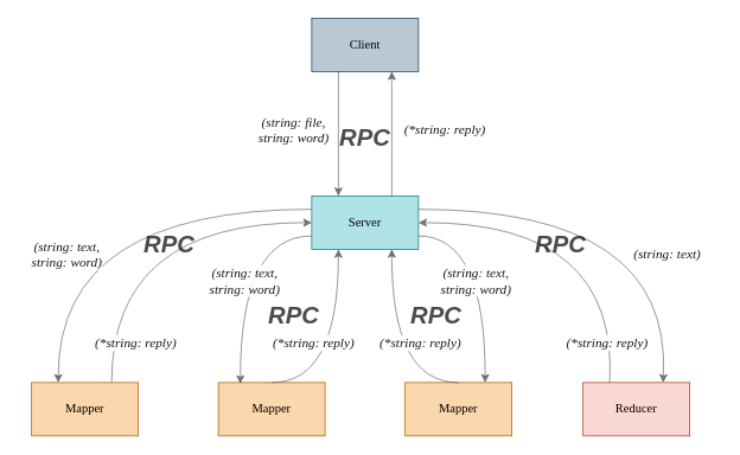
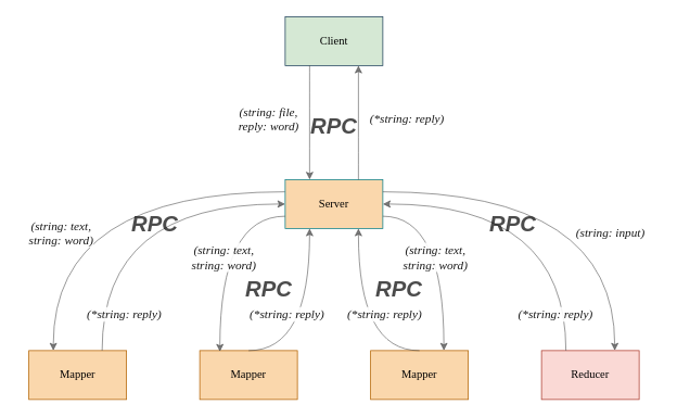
  <mxCell id="0" />
  <mxCell id="1" parent="0" />
  <mxCell id="2" value="" style="endArrow=classic;html=1;exitX=0;exitY=0.25;exitDx=0;exitDy=0;entryX=0.25;entryY=0;entryDx=0;entryDy=0;curved=1;labelBorderColor=none;verticalAlign=middle;strokeColor=#404040;strokeWidth=1;shadow=0;sketch=0;endSize=7;startSize=6;opacity=70;" parent="1" source="4" target="8" edge="1"><mxGeometry width="50" height="50" relative="1" as="geometry"><mxPoint x="80" y="290" as="sourcePoint" /><mxPoint x="80" y="430" as="targetPoint" /><Array as="points"><mxPoint x="65" y="235" /></Array></mxGeometry></mxCell>
- <mxCell id="3" value="Client" style="rounded=0;fillColor=#bac8d3;strokeColor=#23445d;fontFamily=Georgia;labelBackgroundColor=none;labelBorderColor=none;fontStyle=0;fontSize=14;whiteSpace=wrap;html=1;spacing=2;horizontal=1;verticalAlign=middle;" parent="1" vertex="1"><mxGeometry x="350" y="20" width="120" height="60" as="geometry" /></mxCell>
- <mxCell id="4" value="Server" style="rounded=0;fillColor=#b0e3e6;strokeColor=#0e8088;fontFamily=Georgia;labelBackgroundColor=none;labelBorderColor=none;fontStyle=0;fontSize=14;whiteSpace=wrap;html=1;spacing=2;horizontal=1;verticalAlign=middle;" parent="1" vertex="1"><mxGeometry x="350" y="220" width="120" height="60" as="geometry" /></mxCell>
+ <mxCell id="3" value="Client" style="rounded=0;fillColor=#d5e8d4;strokeColor=#23445d;fontFamily=Georgia;labelBackgroundColor=none;labelBorderColor=none;fontStyle=0;fontSize=14;whiteSpace=wrap;html=1;spacing=2;horizontal=1;verticalAlign=middle;" parent="1" vertex="1"><mxGeometry x="350" y="20" width="120" height="60" as="geometry" /></mxCell>
+ <mxCell id="4" value="Server" style="rounded=0;fillColor=#fad7ac;strokeColor=#0e8088;fontFamily=Georgia;labelBackgroundColor=none;labelBorderColor=none;fontStyle=0;fontSize=14;whiteSpace=wrap;html=1;spacing=2;horizontal=1;verticalAlign=middle;" parent="1" vertex="1"><mxGeometry x="350" y="220" width="120" height="60" as="geometry" /></mxCell>
  <mxCell id="5" value="Mapper" style="rounded=0;fillColor=#fad7ac;strokeColor=#b46504;fontFamily=Georgia;labelBackgroundColor=none;labelBorderColor=none;fontStyle=0;fontSize=14;whiteSpace=wrap;html=1;spacing=2;horizontal=1;verticalAlign=middle;" parent="1" vertex="1"><mxGeometry x="455" y="430" width="120" height="60" as="geometry" /></mxCell>
- <mxCell id="6" value="Reducer" style="rounded=0;fillColor=#fad9d5;strokeColor=#ae4132;fontFamily=Georgia;labelBackgroundColor=none;labelBorderColor=none;fontStyle=0;fontSize=14;whiteSpace=wrap;html=1;spacing=2;horizontal=1;verticalAlign=middle;" parent="1" vertex="1"><mxGeometry x="655" y="430" width="120" height="60" as="geometry" /></mxCell>
+ <mxCell id="6" value="Reducer" style="rounded=0;fillColor=#fad9d5;strokeColor=#ae4132;fontFamily=Georgia;labelBackgroundColor=none;labelBorderColor=none;fontStyle=0;fontSize=14;whiteSpace=wrap;html=1;spacing=2;horizontal=1;verticalAlign=middle;" parent="1" vertex="1"><mxGeometry x="665" y="430" width="120" height="60" as="geometry" /></mxCell>
  <mxCell id="7" value="Mapper" style="rounded=0;fillColor=#fad7ac;strokeColor=#b46504;fontFamily=Georgia;labelBackgroundColor=none;labelBorderColor=none;fontStyle=0;fontSize=14;whiteSpace=wrap;html=1;spacing=2;horizontal=1;verticalAlign=middle;" parent="1" vertex="1"><mxGeometry x="245" y="430" width="120" height="60" as="geometry" /></mxCell>
  <mxCell id="8" value="Mapper" style="rounded=0;fillColor=#fad7ac;strokeColor=#b46504;fontFamily=Georgia;labelBackgroundColor=none;labelBorderColor=none;fontStyle=0;fontSize=14;whiteSpace=wrap;html=1;spacing=2;horizontal=1;verticalAlign=middle;" parent="1" vertex="1"><mxGeometry x="35" y="430" width="120" height="60" as="geometry" /></mxCell>
  <mxCell id="9" value="" style="endArrow=classic;html=1;curved=1;strokeColor=#404040;strokeWidth=1;shadow=0;sketch=0;endSize=7;startSize=6;opacity=70;" parent="1" edge="1"><mxGeometry width="50" height="50" relative="1" as="geometry"><mxPoint x="380" y="80" as="sourcePoint" /><mxPoint x="380" y="220" as="targetPoint" /></mxGeometry></mxCell>
  <mxCell id="10" value="" style="endArrow=classic;html=1;curved=1;exitX=0.75;exitY=0;exitDx=0;exitDy=0;strokeColor=#404040;strokeWidth=1;shadow=0;sketch=0;endSize=7;startSize=6;opacity=70;" parent="1" source="4" edge="1"><mxGeometry width="50" height="50" relative="1" as="geometry"><mxPoint x="440" y="180" as="sourcePoint" /><mxPoint x="440" y="80" as="targetPoint" /></mxGeometry></mxCell>
  <mxCell id="11" value="" style="endArrow=classic;html=1;exitX=0;exitY=0.5;exitDx=0;exitDy=0;strokeColor=none;rounded=0;" parent="1" source="4" edge="1"><mxGeometry width="50" height="50" relative="1" as="geometry"><mxPoint x="70" y="290" as="sourcePoint" /><mxPoint x="70" y="430" as="targetPoint" /><Array as="points"><mxPoint x="60" y="250" /></Array></mxGeometry></mxCell>
  <mxCell id="12" value="" style="endArrow=classic;html=1;exitX=0.75;exitY=0;exitDx=0;exitDy=0;entryX=0;entryY=0.5;entryDx=0;entryDy=0;curved=1;strokeColor=#404040;strokeWidth=1;shadow=0;sketch=0;endSize=7;startSize=6;opacity=70;" parent="1" source="8" target="4" edge="1"><mxGeometry width="50" height="50" relative="1" as="geometry"><mxPoint x="370" y="360" as="sourcePoint" /><mxPoint x="420" y="310" as="targetPoint" /><Array as="points"><mxPoint x="125" y="250" /></Array></mxGeometry></mxCell>
  <mxCell id="13" value="" style="endArrow=classic;html=1;exitX=0.5;exitY=0;exitDx=0;exitDy=0;curved=1;strokeColor=#404040;strokeWidth=1;shadow=0;sketch=0;endSize=7;startSize=6;opacity=70;" parent="1" source="7" edge="1"><mxGeometry width="50" height="50" relative="1" as="geometry"><mxPoint x="360" y="360" as="sourcePoint" /><mxPoint x="380" y="280" as="targetPoint" /><Array as="points"><mxPoint x="380" y="430" /></Array></mxGeometry></mxCell>
  <mxCell id="14" value="" style="endArrow=classic;html=1;entryX=0.206;entryY=0.022;entryDx=0;entryDy=0;entryPerimeter=0;exitX=0;exitY=0.75;exitDx=0;exitDy=0;curved=1;strokeColor=#404040;strokeWidth=1;shadow=0;sketch=0;endSize=7;startSize=6;opacity=70;" parent="1" source="4" target="7" edge="1"><mxGeometry width="50" height="50" relative="1" as="geometry"><mxPoint x="290" y="290" as="sourcePoint" /><mxPoint x="290" y="430" as="targetPoint" /><Array as="points"><mxPoint x="270" y="265" /></Array></mxGeometry></mxCell>
  <mxCell id="15" value="" style="endArrow=classic;html=1;labelBorderColor=none;exitX=1;exitY=0.25;exitDx=0;exitDy=0;entryX=0.75;entryY=0;entryDx=0;entryDy=0;curved=1;strokeColor=#404040;strokeWidth=1;shadow=0;sketch=0;endSize=7;startSize=6;opacity=70;" parent="1" source="4" target="6" edge="1"><mxGeometry width="50" height="50" relative="1" as="geometry"><mxPoint x="510" y="250" as="sourcePoint" /><mxPoint x="560" y="200" as="targetPoint" /><Array as="points"><mxPoint x="755" y="235" /></Array></mxGeometry></mxCell>
  <mxCell id="16" value="" style="endArrow=classic;html=1;labelBorderColor=none;entryX=1;entryY=0.5;entryDx=0;entryDy=0;exitX=0.25;exitY=0;exitDx=0;exitDy=0;curved=1;strokeColor=#404040;strokeWidth=1;shadow=0;sketch=0;endSize=7;startSize=6;opacity=70;" parent="1" source="6" target="4" edge="1"><mxGeometry width="50" height="50" relative="1" as="geometry"><mxPoint x="590" y="360" as="sourcePoint" /><mxPoint x="640" y="310" as="targetPoint" /><Array as="points"><mxPoint x="695" y="250" /></Array></mxGeometry></mxCell>
  <mxCell id="17" value="" style="endArrow=classic;html=1;labelBorderColor=none;entryX=0.75;entryY=1;entryDx=0;entryDy=0;exitX=0.5;exitY=0;exitDx=0;exitDy=0;curved=1;strokeColor=#404040;strokeWidth=1;shadow=0;sketch=0;endSize=7;startSize=6;opacity=70;" parent="1" source="5" target="4" edge="1"><mxGeometry width="50" height="50" relative="1" as="geometry"><mxPoint x="470" y="380" as="sourcePoint" /><mxPoint x="520" y="330" as="targetPoint" /><Array as="points"><mxPoint x="440" y="430" /></Array></mxGeometry></mxCell>
  <mxCell id="18" value="" style="endArrow=classic;html=1;labelBorderColor=none;exitX=1;exitY=0.75;exitDx=0;exitDy=0;entryX=0.75;entryY=0;entryDx=0;entryDy=0;curved=1;strokeColor=#404040;strokeWidth=1;shadow=0;sketch=0;endSize=7;startSize=6;opacity=70;" parent="1" source="4" target="5" edge="1"><mxGeometry width="50" height="50" relative="1" as="geometry"><mxPoint x="470" y="350" as="sourcePoint" /><mxPoint x="520" y="300" as="targetPoint" /><Array as="points"><mxPoint x="545" y="265" /></Array></mxGeometry></mxCell>
- <mxCell id="19" value="&lt;div&gt;(string: file, &lt;br&gt;&lt;/div&gt;&lt;div&gt;string: word)&lt;/div&gt;" style="text;html=1;strokeColor=none;fillColor=none;align=center;verticalAlign=middle;whiteSpace=wrap;rounded=0;labelBackgroundColor=default;labelBorderColor=none;fontFamily=Georgia;fontSize=15;fontStyle=2;fontColor=default;textOpacity=90;" parent="1" vertex="1"><mxGeometry x="280" y="130" width="100" height="30" as="geometry" /></mxCell>
+ <mxCell id="19" value="&lt;div&gt;(string: file, &lt;br&gt;&lt;/div&gt;&lt;div&gt;reply: word)&lt;/div&gt;" style="text;html=1;strokeColor=none;fillColor=none;align=center;verticalAlign=middle;whiteSpace=wrap;rounded=0;labelBackgroundColor=default;labelBorderColor=none;fontFamily=Georgia;fontSize=15;fontStyle=2;fontColor=default;textOpacity=90;" parent="1" vertex="1"><mxGeometry x="280" y="130" width="100" height="30" as="geometry" /></mxCell>
  <mxCell id="20" value="(*string: reply)" style="text;html=1;strokeColor=none;fillColor=none;align=center;verticalAlign=middle;whiteSpace=wrap;rounded=0;labelBackgroundColor=default;labelBorderColor=none;fontFamily=Georgia;fontSize=15;fontStyle=2;fontColor=default;textOpacity=90;" parent="1" vertex="1"><mxGeometry x="425" y="130" width="150" height="30" as="geometry" /></mxCell>
  <mxCell id="21" value="(*string: reply)" style="text;html=1;strokeColor=none;fillColor=none;align=center;verticalAlign=middle;whiteSpace=wrap;rounded=0;labelBackgroundColor=default;labelBorderColor=none;fontFamily=Georgia;fontSize=15;fontStyle=2;fontColor=default;textOpacity=90;" parent="1" vertex="1"><mxGeometry x="420" y="370" width="105" height="30" as="geometry" /></mxCell>
  <mxCell id="22" value="(*string: reply)" style="text;html=1;strokeColor=none;fillColor=none;align=center;verticalAlign=middle;whiteSpace=wrap;rounded=0;labelBackgroundColor=default;labelBorderColor=none;fontFamily=Georgia;fontSize=15;fontStyle=2;fontColor=default;textOpacity=90;" parent="1" vertex="1"><mxGeometry x="300" y="370" width="105" height="30" as="geometry" /></mxCell>
  <mxCell id="23" value="(*string: reply)" style="text;html=1;strokeColor=none;fillColor=none;align=center;verticalAlign=middle;whiteSpace=wrap;rounded=0;labelBackgroundColor=default;labelBorderColor=none;fontFamily=Georgia;fontSize=15;fontStyle=2;fontColor=default;textOpacity=90;" parent="1" vertex="1"><mxGeometry x="630" y="370" width="105" height="30" as="geometry" /></mxCell>
  <mxCell id="24" value="(*string: reply)" style="text;html=1;strokeColor=none;fillColor=none;align=center;verticalAlign=middle;whiteSpace=wrap;rounded=0;labelBackgroundColor=default;labelBorderColor=none;fontFamily=Georgia;fontSize=15;fontStyle=2;fontColor=default;textOpacity=90;" parent="1" vertex="1"><mxGeometry x="100" y="370" width="105" height="30" as="geometry" /></mxCell>
  <mxCell id="25" value="&lt;div&gt;(string: text, &lt;br&gt;&lt;/div&gt;&lt;div&gt;string: word)&lt;/div&gt;" style="text;html=1;strokeColor=none;fillColor=none;align=center;verticalAlign=middle;whiteSpace=wrap;rounded=0;labelBackgroundColor=default;labelBorderColor=none;fontFamily=Georgia;fontSize=15;fontStyle=2;fontColor=default;textOpacity=90;" parent="1" vertex="1"><mxGeometry x="20" y="270" width="110" height="30" as="geometry" /></mxCell>
- <mxCell id="26" value="(string: text)" style="text;html=1;strokeColor=none;fillColor=none;align=center;verticalAlign=middle;whiteSpace=wrap;rounded=0;labelBackgroundColor=default;labelBorderColor=none;fontFamily=Georgia;fontSize=15;fontStyle=2;fontColor=default;textOpacity=90;" parent="1" vertex="1"><mxGeometry x="690" y="270" width="120" height="30" as="geometry" /></mxCell>
+ <mxCell id="26" value="(string: input)" style="text;html=1;strokeColor=none;fillColor=none;align=center;verticalAlign=middle;whiteSpace=wrap;rounded=0;labelBackgroundColor=default;labelBorderColor=none;fontFamily=Georgia;fontSize=15;fontStyle=2;fontColor=default;textOpacity=90;" parent="1" vertex="1"><mxGeometry x="690" y="270" width="120" height="30" as="geometry" /></mxCell>
  <mxCell id="27" value="&lt;div&gt;(string: text, &lt;br&gt;&lt;/div&gt;&lt;div&gt;string: word)&lt;/div&gt;" style="text;html=1;strokeColor=none;fillColor=none;align=center;verticalAlign=middle;whiteSpace=wrap;rounded=0;labelBackgroundColor=default;labelBorderColor=none;fontFamily=Georgia;fontSize=15;fontStyle=2;fontColor=default;textOpacity=90;" parent="1" vertex="1"><mxGeometry x="220" y="300" width="110" height="30" as="geometry" /></mxCell>
  <mxCell id="28" value="&lt;div&gt;(string: text, &lt;br&gt;&lt;/div&gt;&lt;div&gt;string: word)&lt;/div&gt;" style="text;html=1;strokeColor=none;fillColor=none;align=center;verticalAlign=middle;whiteSpace=wrap;rounded=0;labelBackgroundColor=default;labelBorderColor=none;fontFamily=Georgia;fontSize=15;fontStyle=2;fontColor=default;textOpacity=90;" parent="1" vertex="1"><mxGeometry x="480" y="300" width="110" height="30" as="geometry" /></mxCell>
  <mxCell id="29" value="RPC" style="text;html=1;strokeColor=none;fillColor=none;align=center;verticalAlign=middle;whiteSpace=wrap;rounded=0;fontStyle=3;fontSize=27;labelBackgroundColor=none;labelBorderColor=none;textOpacity=70;" vertex="1" parent="1"><mxGeometry x="110" y="240" width="160" height="70" as="geometry" /></mxCell>
  <mxCell id="30" value="RPC" style="text;html=1;strokeColor=none;fillColor=none;align=center;verticalAlign=middle;whiteSpace=wrap;rounded=0;fontStyle=3;fontSize=27;labelBackgroundColor=none;labelBorderColor=none;textOpacity=70;" vertex="1" parent="1"><mxGeometry x="550" y="240" width="160" height="70" as="geometry" /></mxCell>
  <mxCell id="31" value="RPC" style="text;html=1;strokeColor=none;fillColor=none;align=center;verticalAlign=middle;whiteSpace=wrap;rounded=0;fontStyle=3;fontSize=27;labelBackgroundColor=none;labelBorderColor=none;textOpacity=70;" vertex="1" parent="1"><mxGeometry x="250" y="320" width="160" height="70" as="geometry" /></mxCell>
  <mxCell id="32" value="RPC" style="text;html=1;strokeColor=none;fillColor=none;align=center;verticalAlign=middle;whiteSpace=wrap;rounded=0;fontStyle=3;fontSize=27;labelBackgroundColor=none;labelBorderColor=none;textOpacity=70;" vertex="1" parent="1"><mxGeometry x="410" y="320" width="160" height="70" as="geometry" /></mxCell>
  <mxCell id="33" value="RPC" style="text;html=1;strokeColor=none;fillColor=none;align=center;verticalAlign=middle;whiteSpace=wrap;rounded=0;fontStyle=3;fontSize=27;labelBackgroundColor=none;labelBorderColor=none;textOpacity=70;" vertex="1" parent="1"><mxGeometry x="330" y="120" width="160" height="70" as="geometry" /></mxCell>
